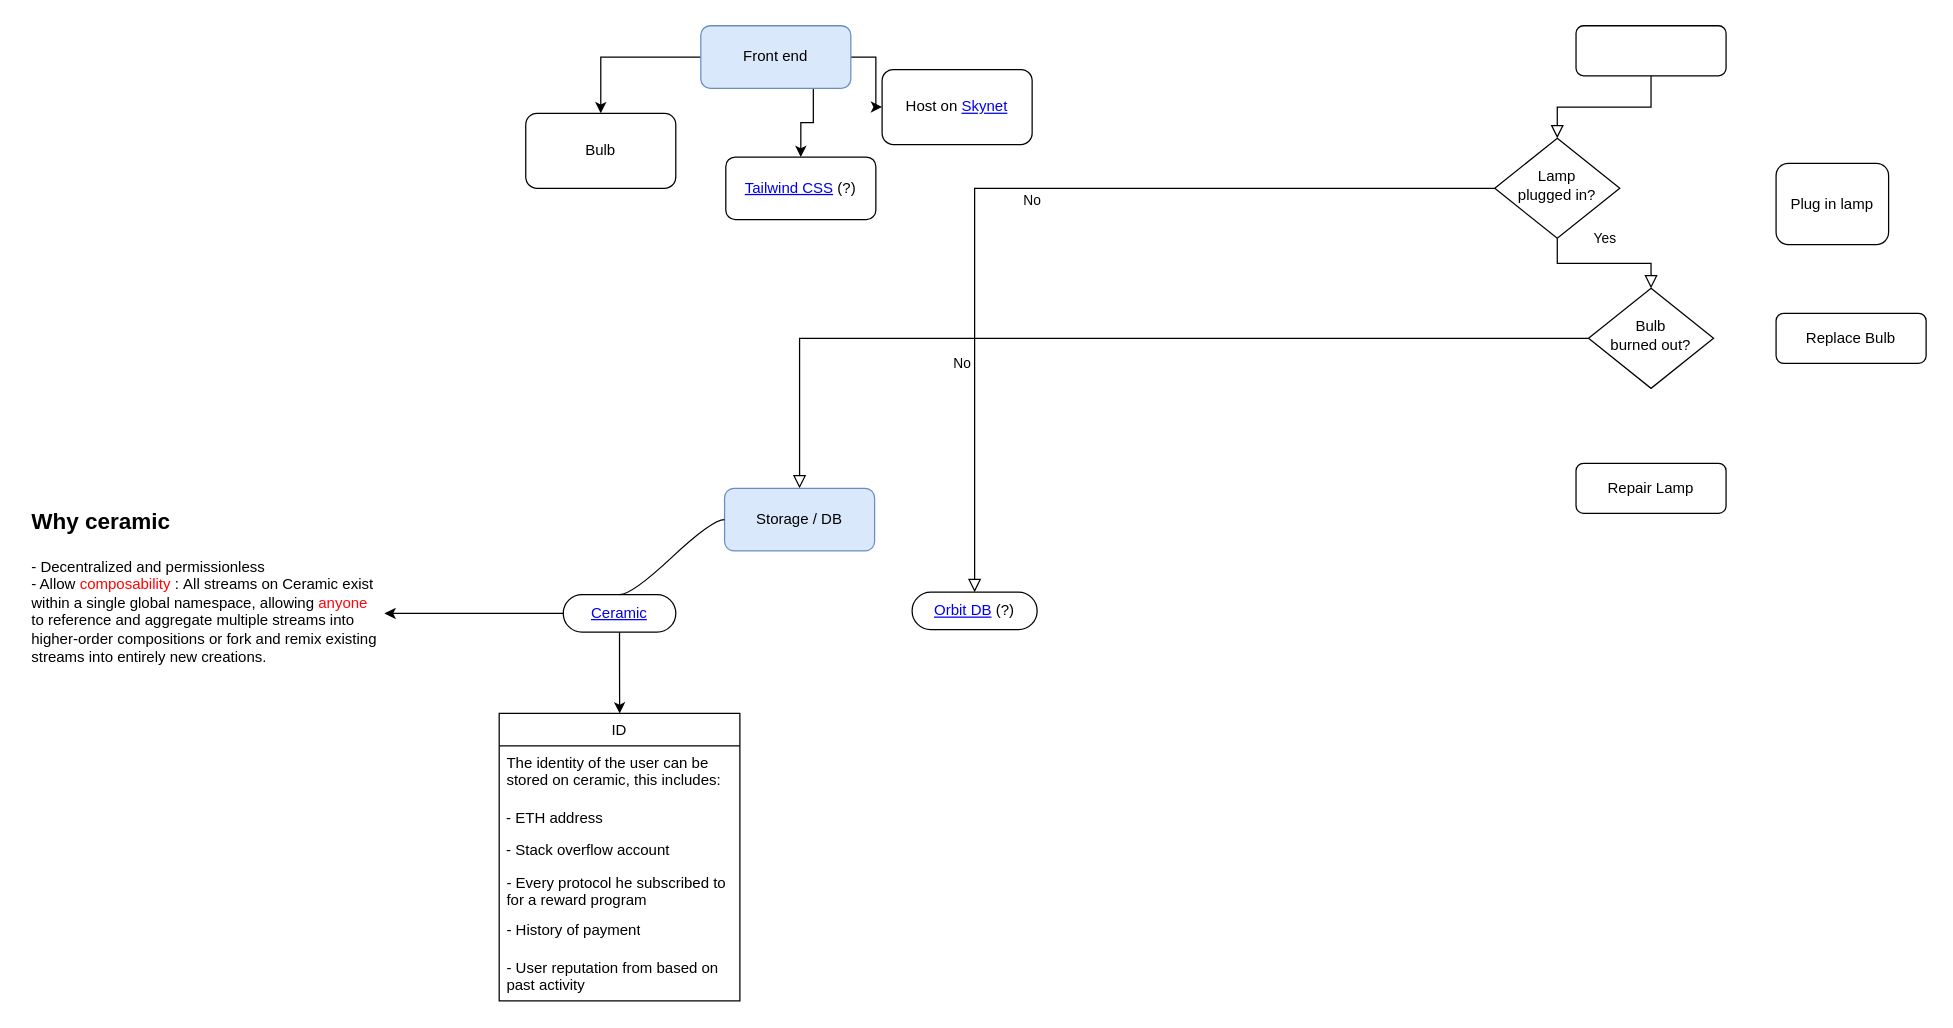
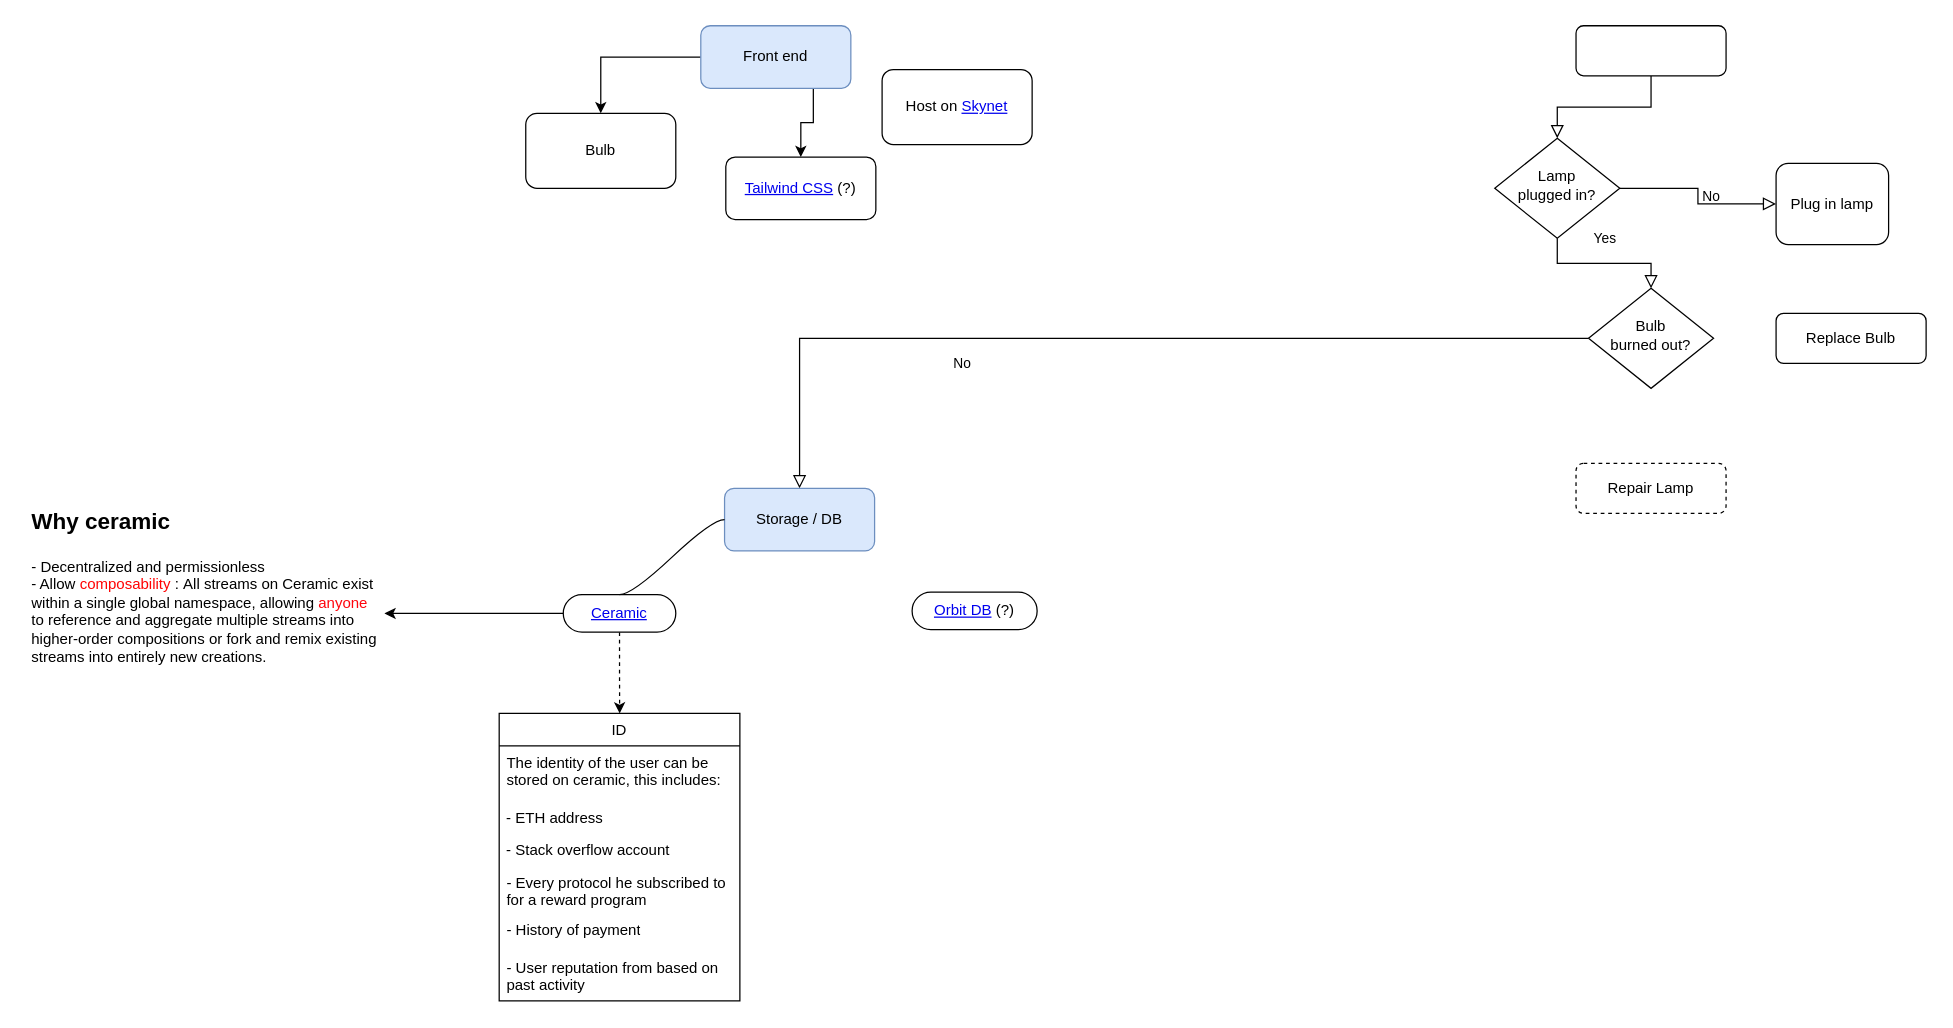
  <mxCell id="0" />
  <mxCell id="1" parent="0" />
  <mxCell id="2" value="" style="rounded=0;html=1;jettySize=auto;orthogonalLoop=1;fontSize=11;endArrow=block;endFill=0;endSize=8;strokeWidth=1;shadow=0;labelBackgroundColor=none;edgeStyle=orthogonalEdgeStyle;" parent="1" source="3" target="6" edge="1"><mxGeometry relative="1" as="geometry" /></mxCell>
  <mxCell id="3" value="&amp;nbsp; &amp;nbsp; &amp;nbsp; &amp;nbsp;" style="rounded=1;whiteSpace=wrap;html=1;fontSize=12;glass=0;strokeWidth=1;shadow=0;" parent="1" vertex="1"><mxGeometry x="1260" y="20" width="120" height="40" as="geometry" /></mxCell>
  <mxCell id="4" value="Yes" style="rounded=0;html=1;jettySize=auto;orthogonalLoop=1;fontSize=11;endArrow=block;endFill=0;endSize=8;strokeWidth=1;shadow=0;labelBackgroundColor=none;edgeStyle=orthogonalEdgeStyle;" parent="1" source="6" target="9" edge="1"><mxGeometry y="20" relative="1" as="geometry"><mxPoint as="offset" /></mxGeometry></mxCell>
- <mxCell id="5" value="No" style="edgeStyle=orthogonalEdgeStyle;rounded=0;html=1;jettySize=auto;orthogonalLoop=1;fontSize=11;endArrow=block;endFill=0;endSize=8;strokeWidth=1;shadow=0;labelBackgroundColor=none;" parent="1" source="6" target="23" edge="1"><mxGeometry y="10" relative="1" as="geometry"><mxPoint as="offset" /></mxGeometry></mxCell>
+ <mxCell id="5" value="No" style="edgeStyle=orthogonalEdgeStyle;rounded=0;html=1;jettySize=auto;orthogonalLoop=1;fontSize=11;endArrow=block;endFill=0;endSize=8;strokeWidth=1;shadow=0;labelBackgroundColor=none;" parent="1" source="6" target="7" edge="1"><mxGeometry y="10" relative="1" as="geometry"><mxPoint as="offset" /></mxGeometry></mxCell>
  <mxCell id="6" value="Lamp&lt;br&gt;plugged in?" style="rhombus;whiteSpace=wrap;html=1;shadow=0;fontFamily=Helvetica;fontSize=12;align=center;strokeWidth=1;spacing=6;spacingTop=-4;" parent="1" vertex="1"><mxGeometry x="1195" y="110" width="100" height="80" as="geometry" /></mxCell>
  <mxCell id="7" value="Plug in lamp" style="rounded=1;whiteSpace=wrap;html=1;fontSize=12;glass=0;strokeWidth=1;shadow=0;" parent="1" vertex="1"><mxGeometry x="1420" y="130" width="90" height="65" as="geometry" /></mxCell>
  <mxCell id="8" value="No" style="rounded=0;html=1;jettySize=auto;orthogonalLoop=1;fontSize=11;endArrow=block;endFill=0;endSize=8;strokeWidth=1;shadow=0;labelBackgroundColor=none;edgeStyle=orthogonalEdgeStyle;" parent="1" source="9" target="18" edge="1"><mxGeometry x="0.333" y="20" relative="1" as="geometry"><mxPoint as="offset" /></mxGeometry></mxCell>
  <mxCell id="9" value="Bulb&lt;br&gt;burned out?" style="rhombus;whiteSpace=wrap;html=1;shadow=0;fontFamily=Helvetica;fontSize=12;align=center;strokeWidth=1;spacing=6;spacingTop=-4;" parent="1" vertex="1"><mxGeometry x="1270" y="230" width="100" height="80" as="geometry" /></mxCell>
- <mxCell id="10" value="Repair Lamp" style="rounded=1;whiteSpace=wrap;html=1;fontSize=12;glass=0;strokeWidth=1;shadow=0;" parent="1" vertex="1"><mxGeometry x="1260" y="370" width="120" height="40" as="geometry" /></mxCell>
+ <mxCell id="10" value="Repair Lamp" style="rounded=1;whiteSpace=wrap;html=1;fontSize=12;glass=0;strokeWidth=1;shadow=0;dashed=1;" parent="1" vertex="1"><mxGeometry x="1260" y="370" width="120" height="40" as="geometry" /></mxCell>
  <mxCell id="11" value="Replace Bulb" style="rounded=1;whiteSpace=wrap;html=1;fontSize=12;glass=0;strokeWidth=1;shadow=0;" parent="1" vertex="1"><mxGeometry x="1420" y="250" width="120" height="40" as="geometry" /></mxCell>
  <mxCell id="12" style="edgeStyle=orthogonalEdgeStyle;rounded=0;orthogonalLoop=1;jettySize=auto;html=1;" edge="1" parent="1" source="15" target="16"><mxGeometry relative="1" as="geometry" /></mxCell>
  <mxCell id="13" value="" style="edgeStyle=orthogonalEdgeStyle;rounded=0;orthogonalLoop=1;jettySize=auto;html=1;exitX=0.75;exitY=1;exitDx=0;exitDy=0;" edge="1" parent="1" source="15" target="17"><mxGeometry relative="1" as="geometry" /></mxCell>
- <mxCell id="14" value="" style="edgeStyle=orthogonalEdgeStyle;rounded=0;orthogonalLoop=1;jettySize=auto;html=1;" edge="1" parent="1" source="15" target="19"><mxGeometry relative="1" as="geometry" /></mxCell>
  <mxCell id="15" value="Front end" style="rounded=1;whiteSpace=wrap;html=1;fillColor=#dae8fc;strokeColor=#6c8ebf;" vertex="1" parent="1"><mxGeometry x="560" y="20" width="120" height="50" as="geometry" /></mxCell>
  <mxCell id="16" value="Bulb" style="rounded=1;whiteSpace=wrap;html=1;" vertex="1" parent="1"><mxGeometry x="420" y="90" width="120" height="60" as="geometry" /></mxCell>
  <mxCell id="17" value="&lt;a href=&quot;https://tailwindcss.com/&quot;&gt;Tailwind CSS&lt;/a&gt; (?)" style="rounded=1;whiteSpace=wrap;html=1;" vertex="1" parent="1"><mxGeometry x="580" y="125" width="120" height="50" as="geometry" /></mxCell>
  <mxCell id="18" value="Storage / DB" style="rounded=1;whiteSpace=wrap;html=1;fillColor=#dae8fc;strokeColor=#6c8ebf;" vertex="1" parent="1"><mxGeometry x="579" y="390" width="120" height="50" as="geometry" /></mxCell>
  <mxCell id="19" value="Host on &lt;a href=&quot;https://siasky.net/&quot;&gt;Skynet&lt;/a&gt;" style="whiteSpace=wrap;html=1;rounded=1;" vertex="1" parent="1"><mxGeometry x="705" y="55" width="120" height="60" as="geometry" /></mxCell>
- <mxCell id="20" style="edgeStyle=orthogonalEdgeStyle;rounded=0;orthogonalLoop=1;jettySize=auto;html=1;" edge="1" parent="1" source="21" target="25"><mxGeometry relative="1" as="geometry" /></mxCell>
+ <mxCell id="20" style="edgeStyle=orthogonalEdgeStyle;rounded=0;orthogonalLoop=1;jettySize=auto;html=1;dashed=1;" edge="1" parent="1" source="21" target="25"><mxGeometry relative="1" as="geometry" /></mxCell>
  <mxCell id="21" value="&lt;a href=&quot;https://developers.ceramic.network/learn/welcome/&quot;&gt;Ceramic&lt;/a&gt;" style="whiteSpace=wrap;html=1;rounded=1;arcSize=50;align=center;verticalAlign=middle;strokeWidth=1;autosize=1;spacing=4;treeFolding=1;treeMoving=1;newEdgeStyle={&quot;edgeStyle&quot;:&quot;entityRelationEdgeStyle&quot;,&quot;startArrow&quot;:&quot;none&quot;,&quot;endArrow&quot;:&quot;none&quot;,&quot;segment&quot;:10,&quot;curved&quot;:1};" vertex="1" parent="1"><mxGeometry x="450" y="475" width="90" height="30" as="geometry" /></mxCell>
  <mxCell id="22" value="" style="edgeStyle=entityRelationEdgeStyle;startArrow=none;endArrow=none;segment=10;curved=1;exitX=0;exitY=0.5;exitDx=0;exitDy=0;entryX=0.5;entryY=0;entryDx=0;entryDy=0;" edge="1" target="21" parent="1" source="18"><mxGeometry relative="1" as="geometry"><mxPoint x="859" y="540" as="sourcePoint" /></mxGeometry></mxCell>
  <mxCell id="23" value="&lt;a href=&quot;https://github.com/orbitdb/orbit-db&quot;&gt;Orbit DB&lt;/a&gt; (?)" style="whiteSpace=wrap;html=1;rounded=1;arcSize=50;align=center;verticalAlign=middle;strokeWidth=1;autosize=1;spacing=4;treeFolding=1;treeMoving=1;newEdgeStyle={&quot;edgeStyle&quot;:&quot;entityRelationEdgeStyle&quot;,&quot;startArrow&quot;:&quot;none&quot;,&quot;endArrow&quot;:&quot;none&quot;,&quot;segment&quot;:10,&quot;curved&quot;:1};" vertex="1" parent="1"><mxGeometry x="729" y="473" width="100" height="30" as="geometry" /></mxCell>
  <mxCell id="24" style="edgeStyle=orthogonalEdgeStyle;rounded=0;orthogonalLoop=1;jettySize=auto;html=1;exitX=0;exitY=0.5;exitDx=0;exitDy=0;" edge="1" parent="1" source="21" target="32"><mxGeometry relative="1" as="geometry" /></mxCell>
  <mxCell id="25" value="ID" style="swimlane;fontStyle=0;childLayout=stackLayout;horizontal=1;startSize=26;horizontalStack=0;resizeParent=1;resizeParentMax=0;resizeLast=0;collapsible=1;marginBottom=0;" vertex="1" parent="1"><mxGeometry x="398.75" y="570" width="192.5" height="230" as="geometry"><mxRectangle x="-701.25" y="630" width="40" height="26" as="alternateBounds" /></mxGeometry></mxCell>
  <mxCell id="26" value="The identity of the user can be stored on ceramic, this includes:" style="text;strokeColor=none;fillColor=none;align=left;verticalAlign=top;spacingLeft=4;spacingRight=4;overflow=hidden;rotatable=0;points=[[0,0.5],[1,0.5]];portConstraint=eastwest;whiteSpace=wrap;" vertex="1" parent="25"><mxGeometry y="26" width="192.5" height="44" as="geometry" /></mxCell>
  <mxCell id="27" value="- ETH address" style="text;strokeColor=none;fillColor=none;align=left;verticalAlign=top;spacingLeft=4;spacingRight=4;overflow=hidden;rotatable=0;points=[[0,0.5],[1,0.5]];portConstraint=eastwest;" vertex="1" parent="25"><mxGeometry y="70" width="192.5" height="26" as="geometry" /></mxCell>
  <mxCell id="28" value="- Stack overflow account" style="text;strokeColor=none;fillColor=none;align=left;verticalAlign=top;spacingLeft=4;spacingRight=4;overflow=hidden;rotatable=0;points=[[0,0.5],[1,0.5]];portConstraint=eastwest;" vertex="1" parent="25"><mxGeometry y="96" width="192.5" height="26" as="geometry" /></mxCell>
  <mxCell id="29" value="- Every protocol he subscribed to for a reward program" style="text;strokeColor=none;fillColor=none;align=left;verticalAlign=top;spacingLeft=4;spacingRight=4;overflow=hidden;rotatable=0;points=[[0,0.5],[1,0.5]];portConstraint=eastwest;whiteSpace=wrap;" vertex="1" parent="25"><mxGeometry y="122" width="192.5" height="38" as="geometry" /></mxCell>
  <mxCell id="30" value="- History of payment" style="text;strokeColor=none;fillColor=none;align=left;verticalAlign=top;spacingLeft=4;spacingRight=4;overflow=hidden;rotatable=0;points=[[0,0.5],[1,0.5]];portConstraint=eastwest;whiteSpace=wrap;" vertex="1" parent="25"><mxGeometry y="160" width="192.5" height="30" as="geometry" /></mxCell>
  <mxCell id="31" value="- User reputation from based on past activity" style="text;strokeColor=none;fillColor=none;align=left;verticalAlign=top;spacingLeft=4;spacingRight=4;overflow=hidden;rotatable=0;points=[[0,0.5],[1,0.5]];portConstraint=eastwest;whiteSpace=wrap;" vertex="1" parent="25"><mxGeometry y="190" width="192.5" height="40" as="geometry" /></mxCell>
  <mxCell id="32" value="&lt;h1&gt;&lt;font style=&quot;font-size: 18px&quot;&gt;Why ceramic&lt;/font&gt;&lt;/h1&gt;&lt;p&gt;- Decentralized and permissionless&lt;br&gt;- Allow &lt;font color=&quot;#ff0303&quot;&gt;composability&lt;/font&gt;&amp;nbsp;:&amp;nbsp;All streams on Ceramic exist within a single global namespace, allowing &lt;font color=&quot;#ff050d&quot;&gt;anyone&lt;/font&gt; to reference and aggregate multiple streams into higher-order compositions or fork and remix existing streams into entirely new creations.&lt;/p&gt;" style="text;html=1;strokeColor=none;fillColor=none;spacing=5;spacingTop=-20;whiteSpace=wrap;overflow=hidden;rounded=0;align=left;" vertex="1" parent="1"><mxGeometry x="20" y="395" width="287" height="190" as="geometry" /></mxCell>
